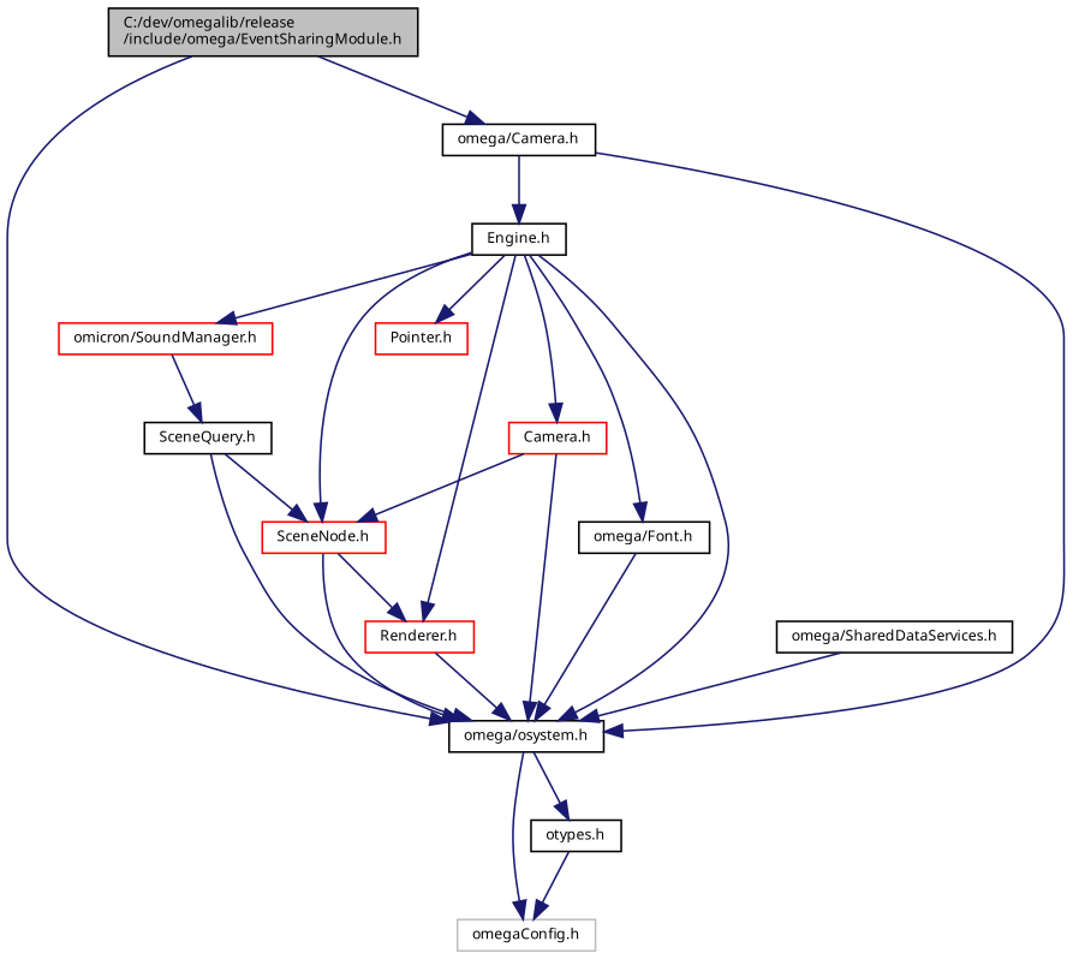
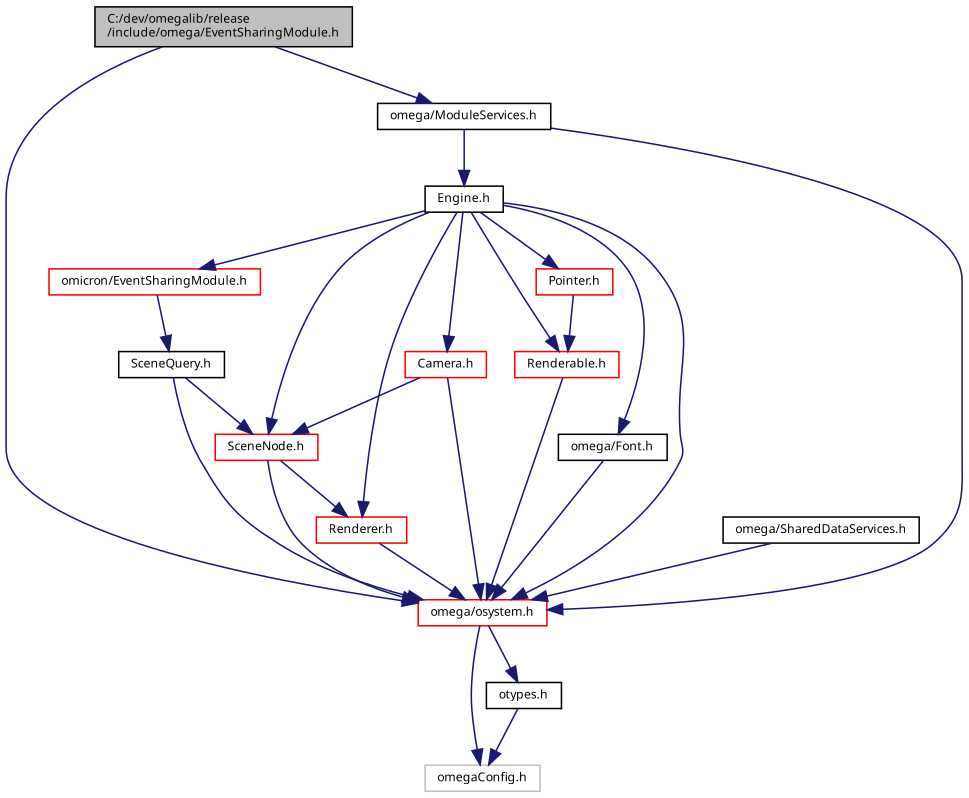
  digraph {
    node [color=black fontname="FreeSans.ttf" fontsize=8 shape=record]
    edge [color=midnightblue fontname="FreeSans.ttf" fontsize=8 labelfontname="FreeSans.ttf" labelfontsize=8 style=solid]
    n1 [fillcolor=grey75 fontcolor=black height=0.2 label="C:/dev/omegalib/release\l/include/omega/EventSharingModule.h" style=filled width=0.4]
-   n2 [height=0.2 label="omega/osystem.h" width=0.4]
-   n3 [height=0.2 label="omega/Camera.h" width=0.4]
+   n2 [color=red height=0.2 label="omega/osystem.h" width=0.4]
+   n3 [height=0.2 label="omega/ModuleServices.h" width=0.4]
    n4 [color=grey75 height=0.2 label="omegaConfig.h" width=0.4]
    n5 [height=0.2 label="otypes.h" width=0.4]
    n6 [height=0.2 label="Engine.h" width=0.4]
    n7 [color=red height=0.2 label="Renderer.h" width=0.4]
    n8 [color=red height=0.2 label="SceneNode.h" width=0.4]
    n9 [color=red height=0.2 label="Pointer.h" width=0.4]
+   n10 [color=red height=0.2 label="Renderable.h" width=0.4]
    n11 [color=red height=0.2 label="Camera.h" width=0.4]
    n12 [height=0.2 label="omega/Font.h" width=0.4]
-   n13 [color=red height=0.2 label="omicron/SoundManager.h" width=0.4]
+   n13 [color=red height=0.2 label="omicron/EventSharingModule.h" width=0.4]
    n14 [height=0.2 label="omega/SharedDataServices.h" width=0.4]
    n15 [height=0.2 label="SceneQuery.h" width=0.4]
    n1 -> n2
    n1 -> n3
    n2 -> n4
    n2 -> n5
    n3 -> n2
    n3 -> n6
    n5 -> n4
    n6 -> n2
    n6 -> n7
    n6 -> n8
    n6 -> n9
+   n6 -> n10
    n6 -> n11
    n6 -> n12
    n6 -> n13
    n7 -> n2
    n8 -> n2
    n8 -> n7
+   n9 -> n10
+   n10 -> n2
    n11 -> n2
    n11 -> n8
    n12 -> n2
    n13 -> n15
    n14 -> n2
    n15 -> n2
    n15 -> n8
  }
